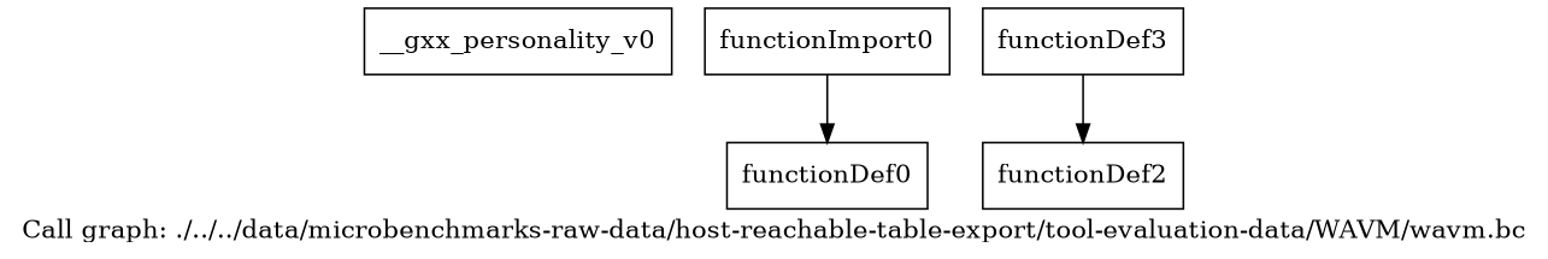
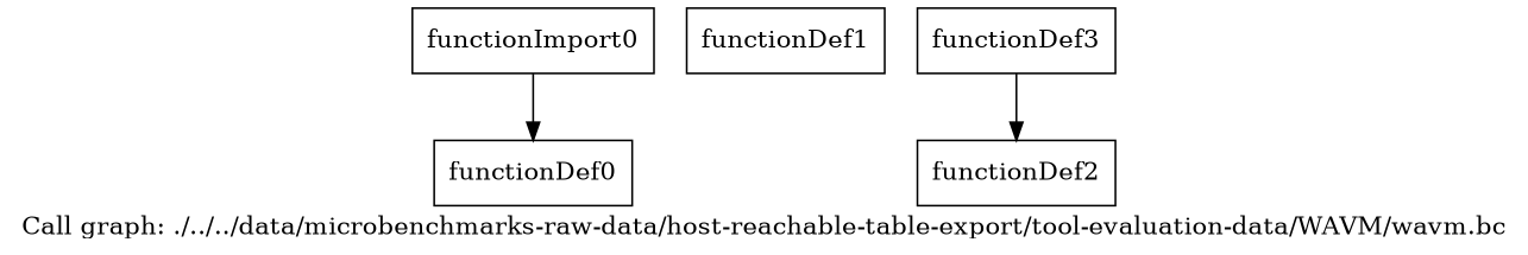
  digraph {
    fontname="DejaVu Serif"
    label="Call graph: ./../../data/microbenchmarks-raw-data/host-reachable-table-export/tool-evaluation-data/WAVM/wavm.bc"
    node [fontname="DejaVu Serif" shape=record]
    edge [fontname="DejaVu Serif"]
-   n1 [label="{__gxx_personality_v0}"]
    n2 [label="{functionImport0}"]
    n3 [label="{functionDef0}"]
+   n4 [label="{functionDef1}"]
    n5 [label="{functionDef2}"]
    n6 [label="{functionDef3}"]
    n2 -> n3
    n6 -> n5
  }
